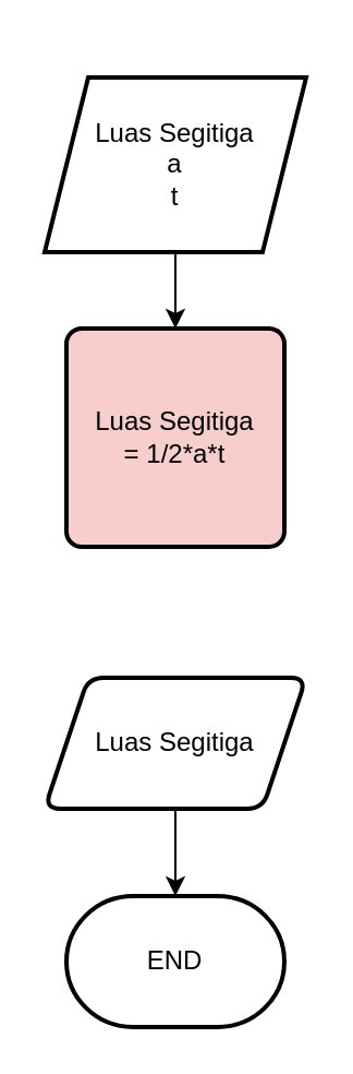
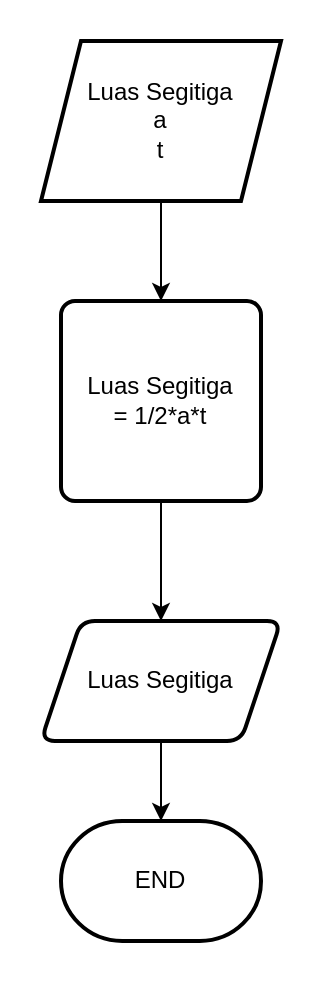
  <mxCell id="0" />
  <mxCell id="1" parent="0" />
  <mxCell id="2" value="" style="edgeStyle=orthogonalEdgeStyle;rounded=0;orthogonalLoop=1;jettySize=auto;html=1;" edge="1" parent="1" source="3" target="5"><mxGeometry relative="1" as="geometry" /></mxCell>
- <mxCell id="3" value="Luas Segitiga&lt;br&gt;a&lt;br&gt;t" style="shape=parallelogram;perimeter=parallelogramPerimeter;whiteSpace=wrap;html=1;fixedSize=1;strokeWidth=2;" vertex="1" parent="1"><mxGeometry x="20" y="35" width="120" height="80" as="geometry" /></mxCell>
- <mxCell id="5" value="Luas Segitiga&lt;br&gt;= 1/2*a*t" style="rounded=1;whiteSpace=wrap;html=1;absoluteArcSize=1;arcSize=14;strokeWidth=2;fillColor=#f8cecc;" vertex="1" parent="1"><mxGeometry x="30" y="150" width="100" height="100" as="geometry" /></mxCell>
+ <mxCell id="3" value="Luas Segitiga&lt;br&gt;a&lt;br&gt;t" style="shape=parallelogram;perimeter=parallelogramPerimeter;whiteSpace=wrap;html=1;fixedSize=1;strokeWidth=2;" vertex="1" parent="1"><mxGeometry x="20" y="20" width="120" height="80" as="geometry" /></mxCell>
+ <mxCell id="4" value="" style="edgeStyle=orthogonalEdgeStyle;rounded=0;orthogonalLoop=1;jettySize=auto;html=1;" edge="1" parent="1" source="5" target="7"><mxGeometry relative="1" as="geometry" /></mxCell>
+ <mxCell id="5" value="Luas Segitiga&lt;br&gt;= 1/2*a*t" style="rounded=1;whiteSpace=wrap;html=1;absoluteArcSize=1;arcSize=14;strokeWidth=2;" vertex="1" parent="1"><mxGeometry x="30" y="150" width="100" height="100" as="geometry" /></mxCell>
  <mxCell id="6" value="" style="edgeStyle=orthogonalEdgeStyle;rounded=0;orthogonalLoop=1;jettySize=auto;html=1;" edge="1" parent="1" source="7" target="8"><mxGeometry relative="1" as="geometry" /></mxCell>
  <mxCell id="7" value="Luas Segitiga" style="shape=parallelogram;perimeter=parallelogramPerimeter;whiteSpace=wrap;html=1;fixedSize=1;rounded=1;arcSize=14;strokeWidth=2;" vertex="1" parent="1"><mxGeometry x="20" y="310" width="120" height="60" as="geometry" /></mxCell>
  <mxCell id="8" value="END" style="strokeWidth=2;html=1;shape=mxgraph.flowchart.terminator;whiteSpace=wrap;" vertex="1" parent="1"><mxGeometry x="30" y="410" width="100" height="60" as="geometry" /></mxCell>
